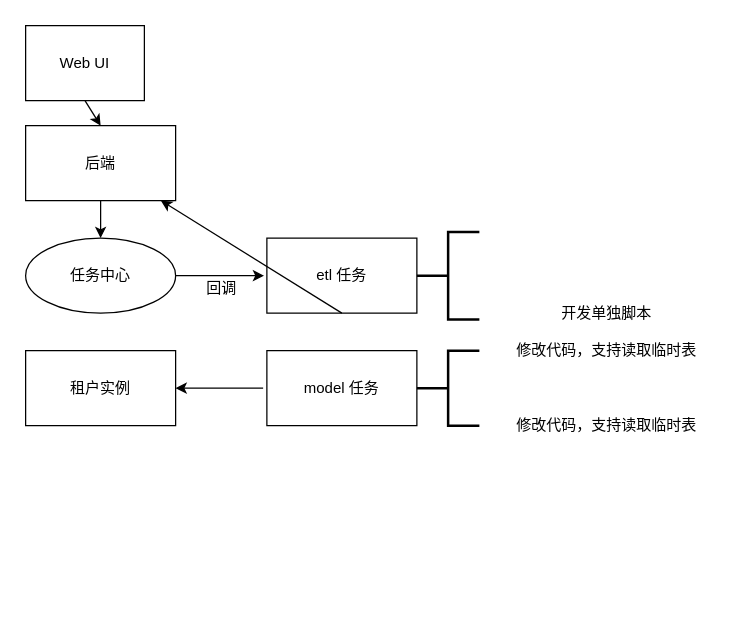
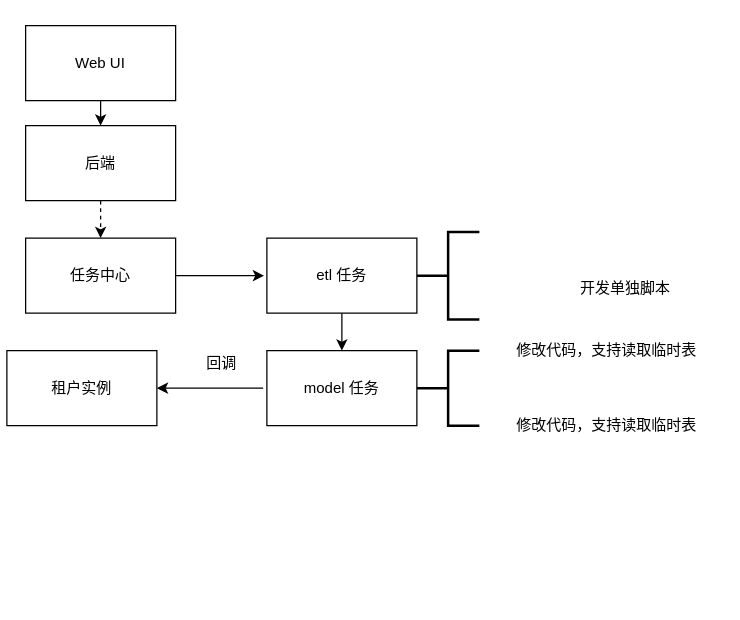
  <mxCell id="0" />
  <mxCell id="1" parent="0" />
- <mxCell id="2" value="Web UI" style="rounded=0;whiteSpace=wrap;html=1;" vertex="1" parent="1"><mxGeometry x="20" y="20" width="95" height="60" as="geometry" /></mxCell>
+ <mxCell id="2" value="Web UI" style="rounded=0;whiteSpace=wrap;html=1;" vertex="1" parent="1"><mxGeometry x="20" y="20" width="120" height="60" as="geometry" /></mxCell>
  <mxCell id="3" value="后端" style="rounded=0;whiteSpace=wrap;html=1;" vertex="1" parent="1"><mxGeometry x="20" y="100" width="120" height="60" as="geometry" /></mxCell>
- <mxCell id="4" value="任务中心" style="ellipse;whiteSpace=wrap;html=1;" vertex="1" parent="1"><mxGeometry x="20" y="190" width="120" height="60" as="geometry" /></mxCell>
+ <mxCell id="4" value="任务中心" style="rounded=0;whiteSpace=wrap;html=1;" vertex="1" parent="1"><mxGeometry x="20" y="190" width="120" height="60" as="geometry" /></mxCell>
  <mxCell id="5" value="etl 任务" style="rounded=0;whiteSpace=wrap;html=1;" vertex="1" parent="1"><mxGeometry x="213" y="190" width="120" height="60" as="geometry" /></mxCell>
  <mxCell id="6" value="model 任务" style="rounded=0;whiteSpace=wrap;html=1;" vertex="1" parent="1"><mxGeometry x="213" y="280" width="120" height="60" as="geometry" /></mxCell>
- <mxCell id="7" value="租户实例" style="rounded=0;whiteSpace=wrap;html=1;" vertex="1" parent="1"><mxGeometry x="20" y="280" width="120" height="60" as="geometry" /></mxCell>
+ <mxCell id="7" value="租户实例" style="rounded=0;whiteSpace=wrap;html=1;" vertex="1" parent="1"><mxGeometry x="5" y="280" width="120" height="60" as="geometry" /></mxCell>
  <mxCell id="8" value="" style="strokeWidth=2;html=1;shape=mxgraph.flowchart.annotation_2;align=left;labelPosition=right;pointerEvents=1;" vertex="1" parent="1"><mxGeometry x="333" y="185" width="50" height="70" as="geometry" /></mxCell>
  <mxCell id="9" value="" style="endArrow=classic;html=1;" edge="1" parent="1" target="7"><mxGeometry width="50" height="50" relative="1" as="geometry"><mxPoint x="210" y="310" as="sourcePoint" /><mxPoint x="260" y="430" as="targetPoint" /></mxGeometry></mxCell>
- <mxCell id="10" value="回调" style="text;html=1;strokeColor=none;fillColor=none;align=center;verticalAlign=middle;whiteSpace=wrap;rounded=0;" vertex="1" parent="1"><mxGeometry x="157" y="220" width="40" height="20" as="geometry" /></mxCell>
+ <mxCell id="10" value="回调" style="text;html=1;strokeColor=none;fillColor=none;align=center;verticalAlign=middle;whiteSpace=wrap;rounded=0;" vertex="1" parent="1"><mxGeometry x="157" y="280" width="40" height="20" as="geometry" /></mxCell>
  <mxCell id="11" value="" style="endArrow=classic;html=1;exitX=0.5;exitY=1;exitDx=0;exitDy=0;" edge="1" parent="1" source="2"><mxGeometry width="50" height="50" relative="1" as="geometry"><mxPoint x="0" y="280" as="sourcePoint" /><mxPoint x="80" y="100" as="targetPoint" /></mxGeometry></mxCell>
- <mxCell id="12" value="" style="endArrow=classic;html=1;exitX=0.5;exitY=1;exitDx=0;exitDy=0;" edge="1" parent="1" source="3" target="4"><mxGeometry width="50" height="50" relative="1" as="geometry"><mxPoint x="-70" y="270" as="sourcePoint" /><mxPoint x="-20" y="220" as="targetPoint" /></mxGeometry></mxCell>
+ <mxCell id="12" value="" style="endArrow=classic;html=1;exitX=0.5;exitY=1;exitDx=0;exitDy=0;dashed=1;" edge="1" parent="1" source="3" target="4"><mxGeometry width="50" height="50" relative="1" as="geometry"><mxPoint x="-70" y="270" as="sourcePoint" /><mxPoint x="-20" y="220" as="targetPoint" /></mxGeometry></mxCell>
  <mxCell id="13" value="" style="endArrow=classic;html=1;" edge="1" parent="1" source="4"><mxGeometry width="50" height="50" relative="1" as="geometry"><mxPoint x="140" y="270" as="sourcePoint" /><mxPoint x="210.711" y="220" as="targetPoint" /></mxGeometry></mxCell>
- <mxCell id="14" value="" style="endArrow=classic;html=1;exitX=0.5;exitY=1;exitDx=0;exitDy=0;" edge="1" parent="1" source="5" target="3"><mxGeometry width="50" height="50" relative="1" as="geometry"><mxPoint x="360" y="110" as="sourcePoint" /><mxPoint x="410" y="60" as="targetPoint" /></mxGeometry></mxCell>
+ <mxCell id="14" value="" style="endArrow=classic;html=1;exitX=0.5;exitY=1;exitDx=0;exitDy=0;" edge="1" parent="1" source="5" target="6"><mxGeometry width="50" height="50" relative="1" as="geometry"><mxPoint x="360" y="110" as="sourcePoint" /><mxPoint x="410" y="60" as="targetPoint" /></mxGeometry></mxCell>
  <mxCell id="15" value="" style="text;fillColor=none;align=left;verticalAlign=middle;spacingTop=-1;spacingLeft=4;spacingRight=4;rotatable=0;labelPosition=right;points=[];portConstraint=eastwest;fontSize=12;" vertex="1" parent="1"><mxGeometry x="20" y="460" width="20" height="14" as="geometry" /></mxCell>
  <mxCell id="16" value="" style="strokeWidth=2;html=1;shape=mxgraph.flowchart.annotation_2;align=left;labelPosition=right;pointerEvents=1;" vertex="1" parent="1"><mxGeometry x="333" y="280" width="50" height="60" as="geometry" /></mxCell>
  <mxCell id="17" value="修改代码，支持读取临时表" style="text;html=1;strokeColor=none;fillColor=none;align=center;verticalAlign=middle;whiteSpace=wrap;rounded=0;" vertex="1" parent="1"><mxGeometry x="400" y="270" width="170" height="20" as="geometry" /></mxCell>
- <mxCell id="18" value="开发单独脚本" style="text;html=1;strokeColor=none;fillColor=none;align=center;verticalAlign=middle;whiteSpace=wrap;rounded=0;" vertex="1" parent="1"><mxGeometry x="400" y="240" width="170" height="20" as="geometry" /></mxCell>
+ <mxCell id="18" value="开发单独脚本" style="text;html=1;strokeColor=none;fillColor=none;align=center;verticalAlign=middle;whiteSpace=wrap;rounded=0;" vertex="1" parent="1"><mxGeometry x="415" y="220" width="170" height="20" as="geometry" /></mxCell>
  <mxCell id="19" value="修改代码，支持读取临时表" style="text;html=1;strokeColor=none;fillColor=none;align=center;verticalAlign=middle;whiteSpace=wrap;rounded=0;" vertex="1" parent="1"><mxGeometry x="400" y="330" width="170" height="20" as="geometry" /></mxCell>
